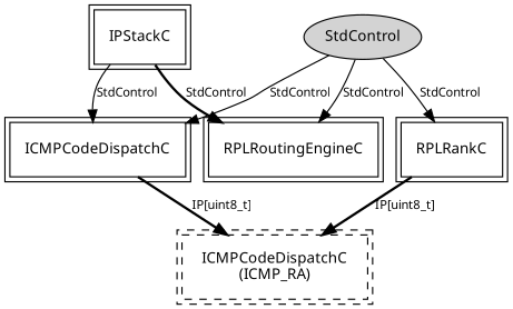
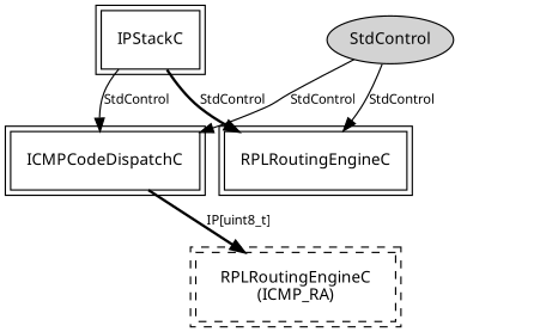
  digraph {
    fontname="Noto Sans"
    node [fontname="Noto Sans" fontsize=12 shape=box peripheries=2]
    edge [fontname="Noto Sans" fontsize=10]
    n1 [label=StdControl shape=ellipse style=filled peripheries=""]
    RPLRoutingEngineC
    n3 [label=ICMPCodeDispatchC]
-   RPLRankC
-   n5 [label="ICMPCodeDispatchC\n(ICMP_RA)" style=dashed]
+   n5 [label="RPLRoutingEngineC\n(ICMP_RA)" style=dashed]
    IPStackC
    n1 -> RPLRoutingEngineC [label=StdControl]
    n1 -> n3 [label=StdControl]
-   n1 -> RPLRankC [label=StdControl]
    n3 -> n5 [label="IP[uint8_t]" style=bold]
-   RPLRankC -> n5 [label="IP[uint8_t]" style=bold]
    IPStackC -> RPLRoutingEngineC [label=StdControl style=bold]
    IPStackC -> n3 [label=StdControl]
  }
